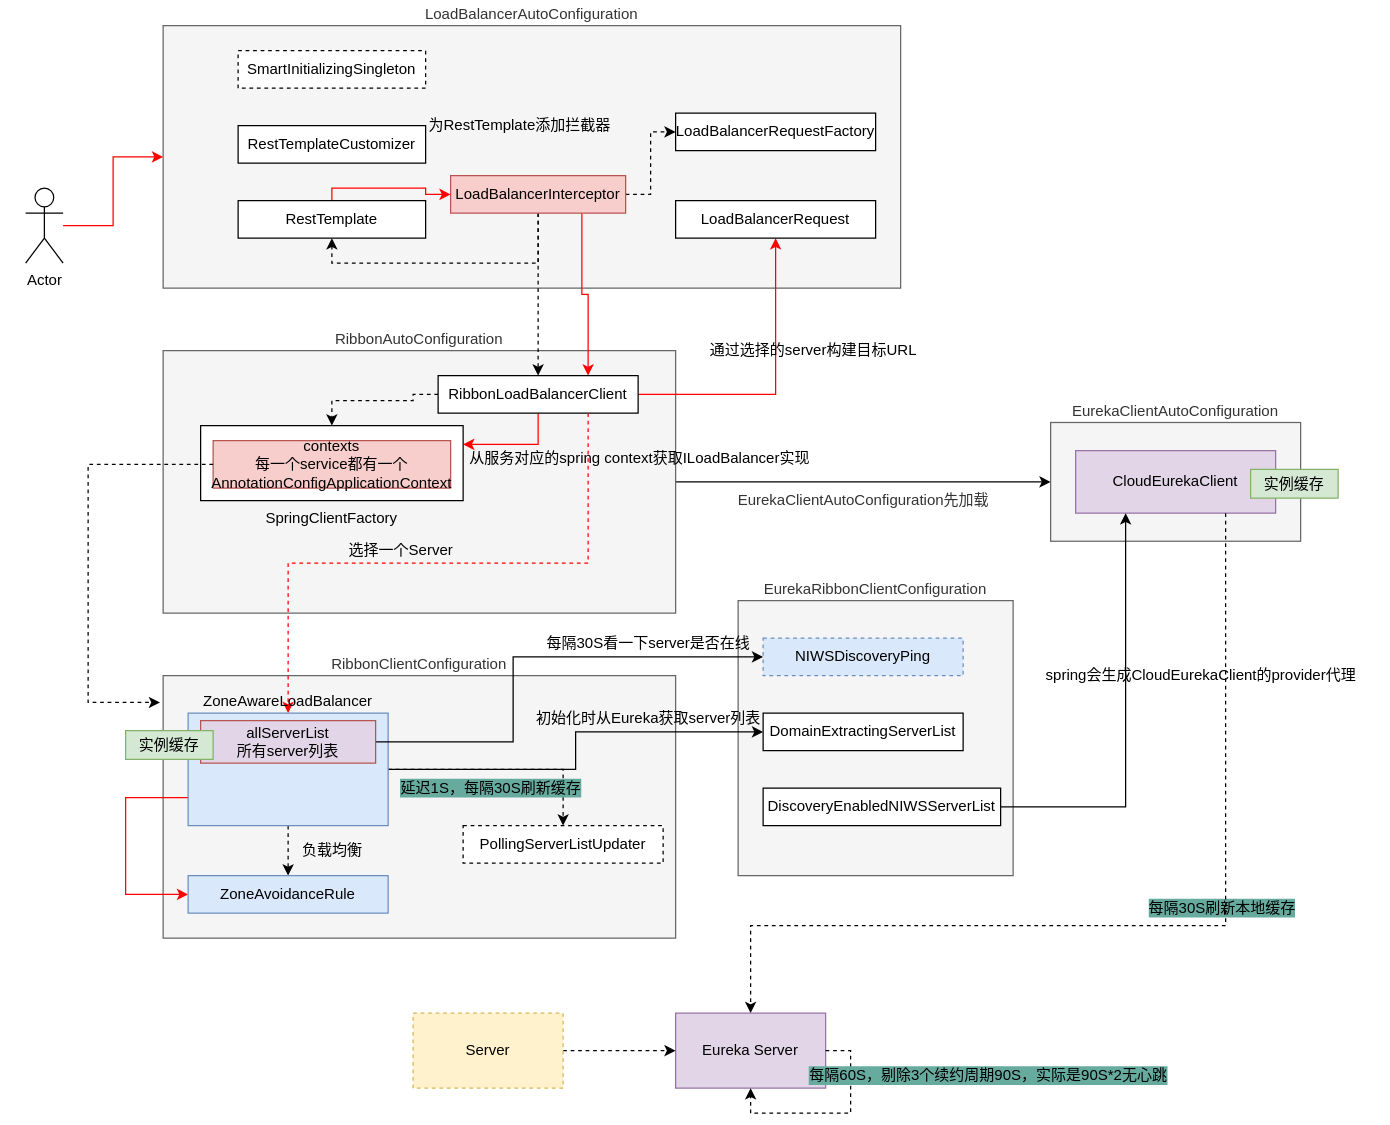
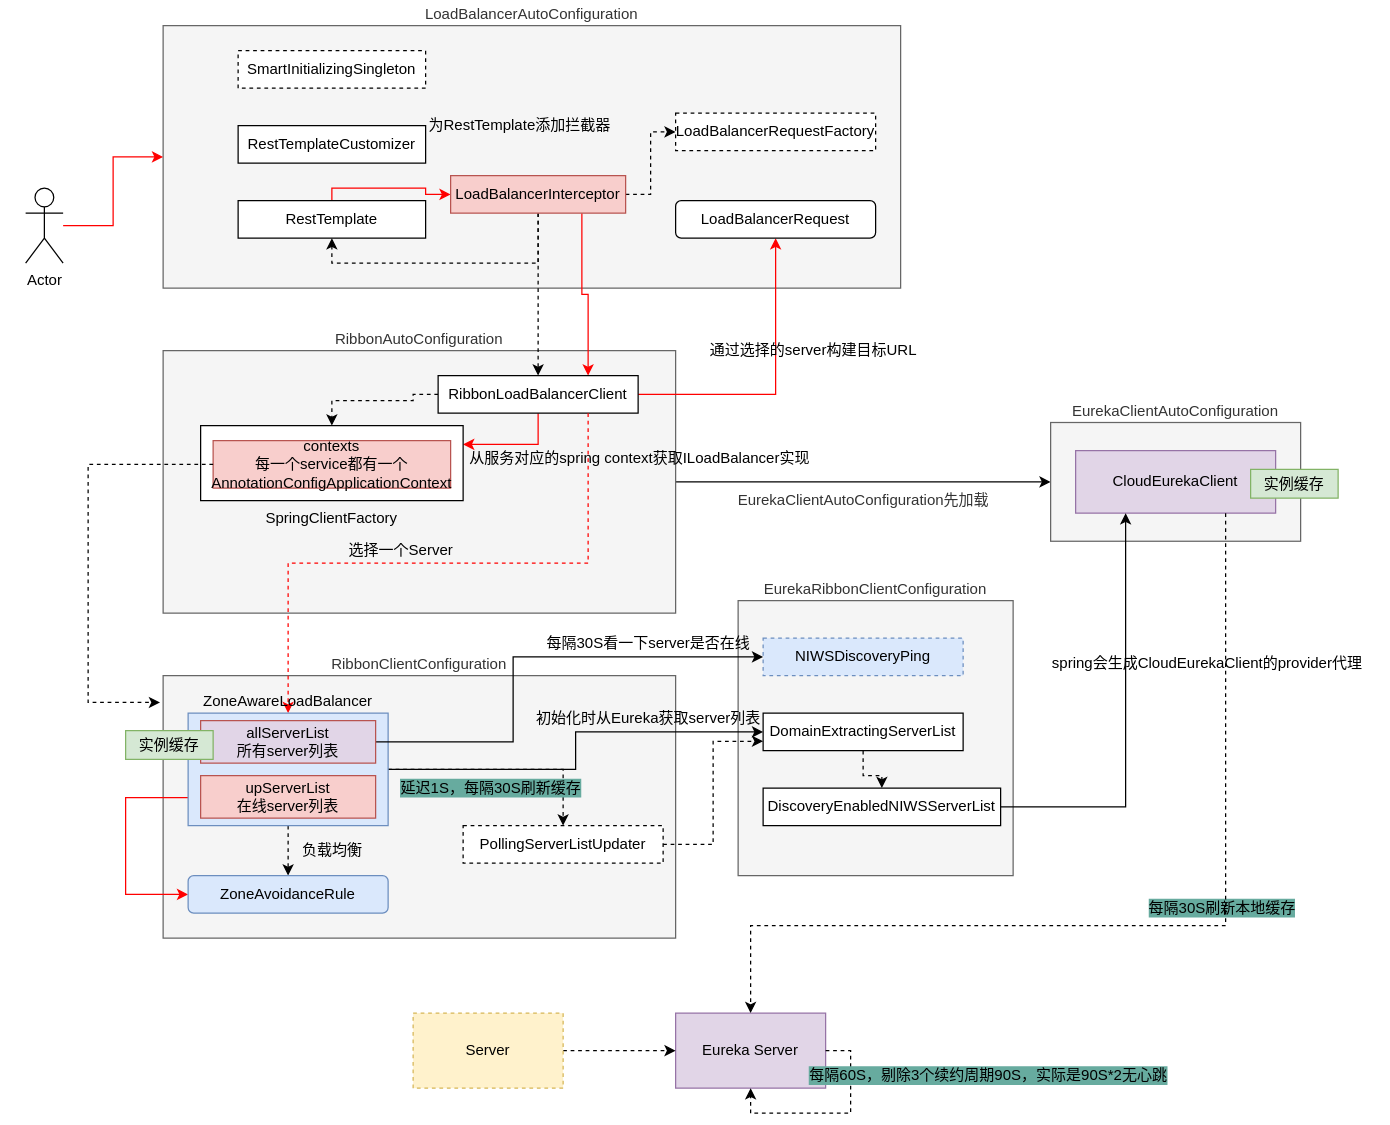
  <mxCell id="0" />
  <mxCell id="1" parent="0" />
  <mxCell id="2" value="EurekaRibbonClientConfiguration" style="whiteSpace=wrap;html=1;rounded=0;fillColor=#f5f5f5;fontColor=#333333;strokeColor=#666666;labelPosition=center;verticalLabelPosition=top;align=center;verticalAlign=bottom;" parent="1" vertex="1"><mxGeometry x="590" y="480" width="220" height="220" as="geometry" /></mxCell>
  <mxCell id="3" style="edgeStyle=orthogonalEdgeStyle;rounded=0;orthogonalLoop=1;jettySize=auto;html=1;" edge="1" parent="1" source="4" target="57"><mxGeometry relative="1" as="geometry" /></mxCell>
  <mxCell id="4" value="RibbonAutoConfiguration" style="whiteSpace=wrap;html=1;rounded=0;labelPosition=center;verticalLabelPosition=top;align=center;verticalAlign=bottom;fillColor=#f5f5f5;fontColor=#333333;strokeColor=#666666;" parent="1" vertex="1"><mxGeometry x="130" y="280" width="410" height="210" as="geometry" /></mxCell>
  <mxCell id="5" value="LoadBalancerAutoConfiguration" style="rounded=0;whiteSpace=wrap;html=1;labelPosition=center;verticalLabelPosition=top;align=center;verticalAlign=bottom;fillColor=#f5f5f5;fontColor=#333333;strokeColor=#666666;" parent="1" vertex="1"><mxGeometry x="130" y="20" width="590" height="210" as="geometry" /></mxCell>
  <mxCell id="6" value="SmartInitializingSingleton" style="rounded=0;whiteSpace=wrap;html=1;dashed=1;" parent="1" vertex="1"><mxGeometry x="190" y="40" width="150" height="30" as="geometry" /></mxCell>
  <mxCell id="7" value="RestTemplateCustomizer" style="rounded=0;whiteSpace=wrap;html=1;" parent="1" vertex="1"><mxGeometry x="190" y="100" width="150" height="30" as="geometry" /></mxCell>
  <mxCell id="8" style="edgeStyle=orthogonalEdgeStyle;rounded=0;orthogonalLoop=1;jettySize=auto;html=1;entryX=0;entryY=0.5;entryDx=0;entryDy=0;strokeColor=#FF0000;" parent="1" source="9" target="14" edge="1"><mxGeometry relative="1" as="geometry"><Array as="points"><mxPoint x="265" y="150" /><mxPoint x="340" y="150" /><mxPoint x="340" y="155" /></Array></mxGeometry></mxCell>
  <mxCell id="9" value="RestTemplate" style="rounded=0;whiteSpace=wrap;html=1;" parent="1" vertex="1"><mxGeometry x="190" y="160" width="150" height="30" as="geometry" /></mxCell>
  <mxCell id="10" style="edgeStyle=orthogonalEdgeStyle;rounded=0;orthogonalLoop=1;jettySize=auto;html=1;exitX=0.5;exitY=1;exitDx=0;exitDy=0;dashed=1;" parent="1" source="14" edge="1"><mxGeometry relative="1" as="geometry"><mxPoint x="265" y="190" as="targetPoint" /><Array as="points"><mxPoint x="430" y="210" /><mxPoint x="265" y="210" /></Array></mxGeometry></mxCell>
  <mxCell id="11" style="edgeStyle=orthogonalEdgeStyle;rounded=0;orthogonalLoop=1;jettySize=auto;html=1;entryX=0.75;entryY=0;entryDx=0;entryDy=0;strokeColor=#FF0000;exitX=0.75;exitY=1;exitDx=0;exitDy=0;" parent="1" source="14" target="21" edge="1"><mxGeometry relative="1" as="geometry" /></mxCell>
  <mxCell id="12" style="edgeStyle=orthogonalEdgeStyle;rounded=0;orthogonalLoop=1;jettySize=auto;html=1;strokeColor=#000000;dashed=1;" parent="1" source="14" target="21" edge="1"><mxGeometry relative="1" as="geometry" /></mxCell>
  <mxCell id="13" style="edgeStyle=orthogonalEdgeStyle;rounded=0;orthogonalLoop=1;jettySize=auto;html=1;dashed=1;strokeColor=#000000;" parent="1" source="14" target="52" edge="1"><mxGeometry relative="1" as="geometry"><Array as="points"><mxPoint x="520" y="155" /><mxPoint x="520" y="105" /></Array></mxGeometry></mxCell>
  <mxCell id="14" value="LoadBalancerInterceptor" style="whiteSpace=wrap;html=1;rounded=0;fillColor=#f8cecc;strokeColor=#b85450;" parent="1" vertex="1"><mxGeometry x="360" y="140" width="140" height="30" as="geometry" /></mxCell>
  <mxCell id="15" value="为&lt;span&gt;RestTemplate&lt;/span&gt;添加拦截器" style="text;html=1;align=center;verticalAlign=middle;resizable=0;points=[];autosize=1;strokeColor=none;fillColor=none;" parent="1" vertex="1"><mxGeometry x="335" y="90" width="160" height="20" as="geometry" /></mxCell>
  <mxCell id="16" style="edgeStyle=orthogonalEdgeStyle;rounded=0;orthogonalLoop=1;jettySize=auto;html=1;strokeColor=#FF0000;" parent="1" source="17" target="5" edge="1"><mxGeometry relative="1" as="geometry" /></mxCell>
  <mxCell id="17" value="Actor" style="shape=umlActor;verticalLabelPosition=bottom;verticalAlign=top;html=1;outlineConnect=0;rounded=0;" parent="1" vertex="1"><mxGeometry x="20" y="150" width="30" height="60" as="geometry" /></mxCell>
  <mxCell id="18" style="edgeStyle=orthogonalEdgeStyle;rounded=0;orthogonalLoop=1;jettySize=auto;html=1;strokeColor=#000000;dashed=1;" parent="1" source="21" target="24" edge="1"><mxGeometry relative="1" as="geometry"><Array as="points"><mxPoint x="330" y="315" /><mxPoint x="330" y="320" /><mxPoint x="265" y="320" /></Array></mxGeometry></mxCell>
  <mxCell id="19" style="edgeStyle=orthogonalEdgeStyle;rounded=0;orthogonalLoop=1;jettySize=auto;html=1;entryX=1;entryY=0.25;entryDx=0;entryDy=0;strokeColor=#FF0000;" parent="1" source="21" target="24" edge="1"><mxGeometry relative="1" as="geometry"><Array as="points"><mxPoint x="430" y="355" /></Array></mxGeometry></mxCell>
  <mxCell id="20" style="edgeStyle=orthogonalEdgeStyle;rounded=0;orthogonalLoop=1;jettySize=auto;html=1;entryX=0.5;entryY=1;entryDx=0;entryDy=0;strokeColor=#FF0000;" parent="1" source="21" target="53" edge="1"><mxGeometry relative="1" as="geometry" /></mxCell>
  <mxCell id="21" value="RibbonLoadBalancerClient" style="whiteSpace=wrap;html=1;rounded=0;" parent="1" vertex="1"><mxGeometry x="350" y="300" width="160" height="30" as="geometry" /></mxCell>
  <mxCell id="22" value="RibbonClientConfiguration" style="whiteSpace=wrap;html=1;rounded=0;fillColor=#f5f5f5;fontColor=#333333;strokeColor=#666666;labelPosition=center;verticalLabelPosition=top;align=center;verticalAlign=bottom;" parent="1" vertex="1"><mxGeometry x="130" y="540" width="410" height="210" as="geometry" /></mxCell>
  <mxCell id="23" style="edgeStyle=orthogonalEdgeStyle;rounded=0;orthogonalLoop=1;jettySize=auto;html=1;strokeColor=#FF0000;exitX=0.75;exitY=1;exitDx=0;exitDy=0;dashed=1;" parent="1" source="21" target="32" edge="1"><mxGeometry relative="1" as="geometry" /></mxCell>
  <mxCell id="24" value="SpringClientFactory" style="whiteSpace=wrap;html=1;rounded=0;labelPosition=center;verticalLabelPosition=bottom;align=center;verticalAlign=top;" parent="1" vertex="1"><mxGeometry x="160" y="340" width="210" height="60" as="geometry" /></mxCell>
  <mxCell id="25" value="从服务对应的spring context获取ILoadBalancer实现" style="text;html=1;align=center;verticalAlign=middle;resizable=0;points=[];autosize=1;strokeColor=none;fillColor=none;" parent="1" vertex="1"><mxGeometry x="366" y="356" width="290" height="20" as="geometry" /></mxCell>
  <mxCell id="26" value="contexts&lt;br&gt;每一个service都有一个AnnotationConfigApplicationContext" style="whiteSpace=wrap;html=1;rounded=0;fillColor=#f8cecc;strokeColor=#b85450;" parent="1" vertex="1"><mxGeometry x="170" y="352" width="190" height="38" as="geometry" /></mxCell>
  <mxCell id="27" style="edgeStyle=orthogonalEdgeStyle;rounded=0;orthogonalLoop=1;jettySize=auto;html=1;dashed=1;strokeColor=#000000;exitX=0;exitY=0.5;exitDx=0;exitDy=0;entryX=-0.006;entryY=0.102;entryDx=0;entryDy=0;entryPerimeter=0;" parent="1" source="26" target="22" edge="1"><mxGeometry relative="1" as="geometry"><mxPoint x="110" y="580" as="targetPoint" /><Array as="points"><mxPoint x="70" y="371" /><mxPoint x="70" y="561" /></Array></mxGeometry></mxCell>
  <mxCell id="28" style="edgeStyle=orthogonalEdgeStyle;rounded=0;orthogonalLoop=1;jettySize=auto;html=1;strokeColor=#000000;dashed=1;" parent="1" source="32" target="34" edge="1"><mxGeometry relative="1" as="geometry" /></mxCell>
  <mxCell id="29" style="edgeStyle=orthogonalEdgeStyle;rounded=0;orthogonalLoop=1;jettySize=auto;html=1;dashed=0;strokeColor=#000000;" parent="1" source="32" target="37" edge="1"><mxGeometry relative="1" as="geometry" /></mxCell>
  <mxCell id="30" style="edgeStyle=orthogonalEdgeStyle;rounded=0;orthogonalLoop=1;jettySize=auto;html=1;entryX=0.5;entryY=0;entryDx=0;entryDy=0;dashed=1;strokeColor=#000000;" parent="1" source="32" target="44" edge="1"><mxGeometry relative="1" as="geometry"><Array as="points"><mxPoint x="450" y="615" /></Array></mxGeometry></mxCell>
  <mxCell id="31" style="edgeStyle=orthogonalEdgeStyle;rounded=0;orthogonalLoop=1;jettySize=auto;html=1;entryX=0;entryY=0.5;entryDx=0;entryDy=0;strokeColor=#FF0000;exitX=0;exitY=0.75;exitDx=0;exitDy=0;" parent="1" source="32" target="34" edge="1"><mxGeometry relative="1" as="geometry"><Array as="points"><mxPoint x="100" y="637" /><mxPoint x="100" y="715" /></Array></mxGeometry></mxCell>
  <mxCell id="32" value="ZoneAwareLoadBalancer" style="whiteSpace=wrap;html=1;rounded=0;labelPosition=center;verticalLabelPosition=top;align=center;verticalAlign=bottom;fillColor=#dae8fc;strokeColor=#6c8ebf;" parent="1" vertex="1"><mxGeometry x="150" y="570" width="160" height="90" as="geometry" /></mxCell>
  <mxCell id="33" value="选择一个Server" style="text;html=1;align=center;verticalAlign=middle;resizable=0;points=[];autosize=1;strokeColor=none;fillColor=none;" parent="1" vertex="1"><mxGeometry x="270" y="430" width="100" height="20" as="geometry" /></mxCell>
- <mxCell id="34" value="ZoneAvoidanceRule" style="whiteSpace=wrap;html=1;rounded=0;fillColor=#dae8fc;strokeColor=#6c8ebf;" parent="1" vertex="1"><mxGeometry x="150" y="700" width="160" height="30" as="geometry" /></mxCell>
+ <mxCell id="34" value="ZoneAvoidanceRule" style="whiteSpace=wrap;html=1;fillColor=#dae8fc;strokeColor=#6c8ebf;rounded=1;" parent="1" vertex="1"><mxGeometry x="150" y="700" width="160" height="30" as="geometry" /></mxCell>
  <mxCell id="35" value="负载均衡" style="text;html=1;align=center;verticalAlign=middle;resizable=0;points=[];autosize=1;strokeColor=none;fillColor=none;" parent="1" vertex="1"><mxGeometry x="235" y="670" width="60" height="20" as="geometry" /></mxCell>
+ <mxCell id="36" style="edgeStyle=orthogonalEdgeStyle;rounded=0;orthogonalLoop=1;jettySize=auto;html=1;entryX=0.5;entryY=0;entryDx=0;entryDy=0;dashed=1;strokeColor=#000000;" parent="1" source="37" target="38" edge="1"><mxGeometry relative="1" as="geometry" /></mxCell>
  <mxCell id="37" value="DomainExtractingServerList" style="whiteSpace=wrap;html=1;rounded=0;" parent="1" vertex="1"><mxGeometry x="610" y="570" width="160" height="30" as="geometry" /></mxCell>
  <mxCell id="38" value="DiscoveryEnabledNIWSServerList" style="whiteSpace=wrap;html=1;rounded=0;" parent="1" vertex="1"><mxGeometry x="610" y="630" width="190" height="30" as="geometry" /></mxCell>
  <mxCell id="39" value="初始化时从Eureka获取server列表" style="text;html=1;align=center;verticalAlign=middle;resizable=0;points=[];autosize=1;strokeColor=none;fillColor=none;" parent="1" vertex="1"><mxGeometry x="423" y="564" width="190" height="20" as="geometry" /></mxCell>
  <mxCell id="40" style="edgeStyle=orthogonalEdgeStyle;rounded=0;orthogonalLoop=1;jettySize=auto;html=1;entryX=0;entryY=0.5;entryDx=0;entryDy=0;strokeColor=#000000;dashed=0;" parent="1" source="41" target="55" edge="1"><mxGeometry relative="1" as="geometry"><Array as="points"><mxPoint x="410" y="593" /><mxPoint x="410" y="525" /></Array></mxGeometry></mxCell>
  <mxCell id="41" value="allServerList&lt;br&gt;所有server列表" style="whiteSpace=wrap;html=1;rounded=0;fillColor=#e1d5e7;strokeColor=#b85450;" parent="1" vertex="1"><mxGeometry x="160" y="576" width="140" height="34" as="geometry" /></mxCell>
+ <mxCell id="42" value="upServerList&lt;br&gt;在线server列表" style="whiteSpace=wrap;html=1;rounded=0;fillColor=#f8cecc;strokeColor=#b85450;" parent="1" vertex="1"><mxGeometry x="160" y="620" width="140" height="34" as="geometry" /></mxCell>
+ <mxCell id="43" style="edgeStyle=orthogonalEdgeStyle;rounded=0;orthogonalLoop=1;jettySize=auto;html=1;entryX=0;entryY=0.75;entryDx=0;entryDy=0;dashed=1;strokeColor=#000000;" parent="1" source="44" target="37" edge="1"><mxGeometry relative="1" as="geometry" /></mxCell>
  <mxCell id="44" value="PollingServerListUpdater" style="whiteSpace=wrap;html=1;rounded=0;dashed=1;" parent="1" vertex="1"><mxGeometry x="370" y="660" width="160" height="30" as="geometry" /></mxCell>
  <mxCell id="45" value="延迟1S，每隔30S刷新缓存" style="text;html=1;align=center;verticalAlign=middle;resizable=0;points=[];autosize=1;strokeColor=none;fillColor=none;labelBackgroundColor=#67AB9F;" parent="1" vertex="1"><mxGeometry x="312" y="620" width="160" height="20" as="geometry" /></mxCell>
  <mxCell id="46" value="Eureka Server" style="rounded=0;whiteSpace=wrap;html=1;fillColor=#e1d5e7;strokeColor=#9673a6;" parent="1" vertex="1"><mxGeometry x="540" y="810" width="120" height="60" as="geometry" /></mxCell>
  <mxCell id="47" value="每隔30S刷新本地缓存" style="text;html=1;align=center;verticalAlign=middle;resizable=0;points=[];autosize=1;strokeColor=none;fillColor=none;labelBackgroundColor=#67AB9F;labelBorderColor=none;" parent="1" vertex="1"><mxGeometry x="912" y="716" width="130" height="20" as="geometry" /></mxCell>
  <mxCell id="48" style="edgeStyle=orthogonalEdgeStyle;rounded=0;orthogonalLoop=1;jettySize=auto;html=1;dashed=1;strokeColor=#000000;" parent="1" source="49" target="46" edge="1"><mxGeometry relative="1" as="geometry" /></mxCell>
  <mxCell id="49" value="Server" style="rounded=0;whiteSpace=wrap;html=1;fillColor=#fff2cc;strokeColor=#d6b656;dashed=1;" parent="1" vertex="1"><mxGeometry x="330" y="810" width="120" height="60" as="geometry" /></mxCell>
  <mxCell id="50" style="edgeStyle=orthogonalEdgeStyle;rounded=0;orthogonalLoop=1;jettySize=auto;html=1;entryX=0.5;entryY=1;entryDx=0;entryDy=0;dashed=1;strokeColor=#000000;exitX=1;exitY=0.5;exitDx=0;exitDy=0;" parent="1" source="46" target="46" edge="1"><mxGeometry relative="1" as="geometry" /></mxCell>
  <mxCell id="51" value="每隔60S，剔除3个续约周期90S，实际是90S*2无心跳" style="text;html=1;align=center;verticalAlign=middle;resizable=0;points=[];autosize=1;strokeColor=none;fillColor=none;labelBackgroundColor=#67AB9F;labelBorderColor=none;" parent="1" vertex="1"><mxGeometry x="640" y="850" width="300" height="20" as="geometry" /></mxCell>
- <mxCell id="52" value="LoadBalancerRequestFactory" style="rounded=0;whiteSpace=wrap;html=1;" parent="1" vertex="1"><mxGeometry x="540" y="90" width="160" height="30" as="geometry" /></mxCell>
- <mxCell id="53" value="LoadBalancerRequest" style="rounded=0;whiteSpace=wrap;html=1;" parent="1" vertex="1"><mxGeometry x="540" y="160" width="160" height="30" as="geometry" /></mxCell>
+ <mxCell id="52" value="LoadBalancerRequestFactory" style="rounded=0;whiteSpace=wrap;html=1;dashed=1;" parent="1" vertex="1"><mxGeometry x="540" y="90" width="160" height="30" as="geometry" /></mxCell>
+ <mxCell id="53" value="LoadBalancerRequest" style="whiteSpace=wrap;html=1;rounded=1;" parent="1" vertex="1"><mxGeometry x="540" y="160" width="160" height="30" as="geometry" /></mxCell>
  <mxCell id="54" value="通过选择的server构建目标URL" style="text;html=1;align=center;verticalAlign=middle;resizable=0;points=[];autosize=1;strokeColor=none;fillColor=none;" parent="1" vertex="1"><mxGeometry x="560" y="270" width="180" height="20" as="geometry" /></mxCell>
  <mxCell id="55" value="NIWSDiscoveryPing" style="whiteSpace=wrap;html=1;rounded=0;fillColor=#dae8fc;strokeColor=#6c8ebf;dashed=1;" parent="1" vertex="1"><mxGeometry x="610" y="510" width="160" height="30" as="geometry" /></mxCell>
  <mxCell id="56" value="每隔30S看一下server是否在线" style="text;html=1;align=center;verticalAlign=middle;resizable=0;points=[];autosize=1;strokeColor=none;fillColor=none;" parent="1" vertex="1"><mxGeometry x="428" y="504" width="180" height="20" as="geometry" /></mxCell>
  <mxCell id="57" value="EurekaClientAutoConfiguration" style="whiteSpace=wrap;html=1;rounded=0;labelPosition=center;verticalLabelPosition=top;align=center;verticalAlign=bottom;fillColor=#f5f5f5;fontColor=#333333;strokeColor=#666666;" vertex="1" parent="1"><mxGeometry x="840" y="337.5" width="200" height="95" as="geometry" /></mxCell>
  <mxCell id="58" value="&lt;span style=&quot;color: rgb(51 , 51 , 51)&quot;&gt;EurekaClientAutoConfiguration先加载&lt;/span&gt;" style="text;html=1;align=center;verticalAlign=middle;resizable=0;points=[];autosize=1;strokeColor=none;fillColor=none;" vertex="1" parent="1"><mxGeometry x="580" y="390" width="220" height="20" as="geometry" /></mxCell>
  <mxCell id="59" value="CloudEurekaClient" style="rounded=0;whiteSpace=wrap;html=1;fillColor=#e1d5e7;strokeColor=#9673a6;" vertex="1" parent="1"><mxGeometry x="860" y="360" width="160" height="50" as="geometry" /></mxCell>
  <mxCell id="60" style="edgeStyle=orthogonalEdgeStyle;rounded=0;orthogonalLoop=1;jettySize=auto;html=1;entryX=0.25;entryY=1;entryDx=0;entryDy=0;" edge="1" parent="1" source="38" target="59"><mxGeometry relative="1" as="geometry" /></mxCell>
- <mxCell id="61" value="spring会生成&lt;span&gt;CloudEurekaClient的provider代理&lt;/span&gt;" style="text;html=1;align=center;verticalAlign=middle;resizable=0;points=[];autosize=1;strokeColor=none;fillColor=none;" vertex="1" parent="1"><mxGeometry x="830" y="530" width="260" height="20" as="geometry" /></mxCell>
+ <mxCell id="61" value="spring会生成&lt;span&gt;CloudEurekaClient的provider代理&lt;/span&gt;" style="text;html=1;align=center;verticalAlign=middle;resizable=0;points=[];autosize=1;strokeColor=none;fillColor=none;" vertex="1" parent="1"><mxGeometry x="835" y="520" width="260" height="20" as="geometry" /></mxCell>
  <mxCell id="62" style="edgeStyle=orthogonalEdgeStyle;rounded=0;orthogonalLoop=1;jettySize=auto;html=1;dashed=1;strokeColor=#000000;exitX=0.75;exitY=1;exitDx=0;exitDy=0;" parent="1" source="59" target="46" edge="1"><mxGeometry relative="1" as="geometry"><Array as="points"><mxPoint x="980" y="740" /><mxPoint x="600" y="740" /></Array></mxGeometry></mxCell>
  <mxCell id="63" value="实例缓存" style="rounded=0;whiteSpace=wrap;html=1;fillColor=#d5e8d4;strokeColor=#82b366;" vertex="1" parent="1"><mxGeometry x="100" y="584" width="70" height="23" as="geometry" /></mxCell>
  <mxCell id="64" value="实例缓存" style="rounded=0;whiteSpace=wrap;html=1;fillColor=#d5e8d4;strokeColor=#82b366;" vertex="1" parent="1"><mxGeometry x="1000" y="375" width="70" height="23" as="geometry" /></mxCell>
